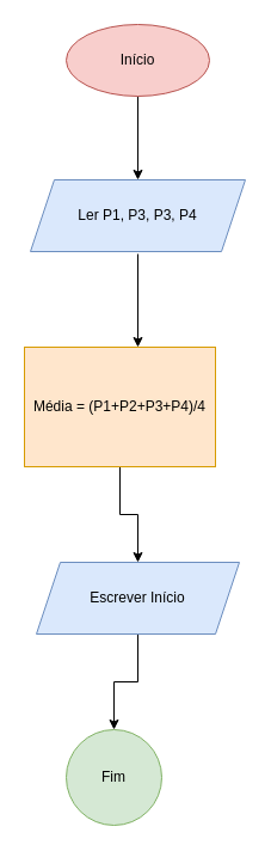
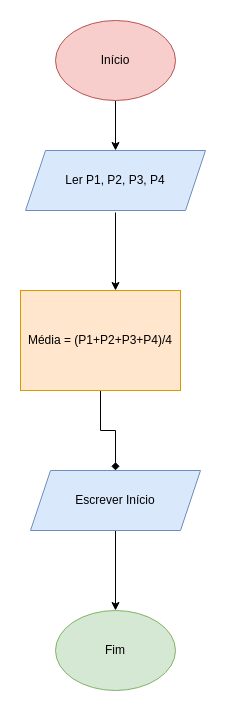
  <mxCell id="0" />
  <mxCell id="1" parent="0" />
  <mxCell id="2" style="edgeStyle=orthogonalEdgeStyle;rounded=0;orthogonalLoop=1;jettySize=auto;html=1;" edge="1" parent="1" source="3" target="5"><mxGeometry relative="1" as="geometry" /></mxCell>
- <mxCell id="3" value="Início" style="ellipse;whiteSpace=wrap;html=1;fillColor=#f8cecc;strokeColor=#b85450;" vertex="1" parent="1"><mxGeometry x="55" y="20" width="120" height="60" as="geometry" /></mxCell>
+ <mxCell id="3" value="Início" style="ellipse;whiteSpace=wrap;html=1;fillColor=#f8cecc;strokeColor=#b85450;" vertex="1" parent="1"><mxGeometry x="55" y="20" width="120" height="80" as="geometry" /></mxCell>
  <mxCell id="4" value="" style="edgeStyle=orthogonalEdgeStyle;rounded=0;orthogonalLoop=1;jettySize=auto;html=1;" edge="1" parent="1" target="7"><mxGeometry relative="1" as="geometry"><mxPoint x="115" y="212" as="sourcePoint" /><Array as="points"><mxPoint x="115" y="212" /></Array></mxGeometry></mxCell>
- <mxCell id="5" value="Ler P1, P3, P3, P4" style="shape=parallelogram;perimeter=parallelogramPerimeter;whiteSpace=wrap;html=1;fixedSize=1;fillColor=#dae8fc;strokeColor=#6c8ebf;" vertex="1" parent="1"><mxGeometry x="25" y="150" width="180" height="60" as="geometry" /></mxCell>
- <mxCell id="6" value="" style="edgeStyle=orthogonalEdgeStyle;rounded=0;orthogonalLoop=1;jettySize=auto;html=1;" edge="1" parent="1" source="7" target="9"><mxGeometry relative="1" as="geometry" /></mxCell>
+ <mxCell id="5" value="Ler P1, P2, P3, P4" style="shape=parallelogram;perimeter=parallelogramPerimeter;whiteSpace=wrap;html=1;fixedSize=1;fillColor=#dae8fc;strokeColor=#6c8ebf;" vertex="1" parent="1"><mxGeometry x="25" y="150" width="180" height="60" as="geometry" /></mxCell>
+ <mxCell id="6" value="" style="edgeStyle=orthogonalEdgeStyle;rounded=0;orthogonalLoop=1;jettySize=auto;html=1;endArrow=diamond;" edge="1" parent="1" source="7" target="9"><mxGeometry relative="1" as="geometry" /></mxCell>
  <mxCell id="7" value="Média = (P1+P2+P3+P4)/4" style="whiteSpace=wrap;html=1;fillColor=#ffe6cc;strokeColor=#d79b00;" vertex="1" parent="1"><mxGeometry x="20" y="290" width="160" height="100" as="geometry" /></mxCell>
  <mxCell id="8" value="" style="edgeStyle=orthogonalEdgeStyle;rounded=0;orthogonalLoop=1;jettySize=auto;html=1;" edge="1" parent="1" source="9" target="10"><mxGeometry relative="1" as="geometry" /></mxCell>
  <mxCell id="9" value="Escrever Início" style="shape=parallelogram;perimeter=parallelogramPerimeter;whiteSpace=wrap;html=1;fixedSize=1;fillColor=#dae8fc;strokeColor=#6c8ebf;" vertex="1" parent="1"><mxGeometry x="30" y="470" width="170" height="60" as="geometry" /></mxCell>
- <mxCell id="10" value="Fim" style="ellipse;whiteSpace=wrap;html=1;fillColor=#d5e8d4;strokeColor=#82b366;" vertex="1" parent="1"><mxGeometry x="55" y="610" width="80" height="80" as="geometry" /></mxCell>
+ <mxCell id="10" value="Fim" style="ellipse;whiteSpace=wrap;html=1;fillColor=#d5e8d4;strokeColor=#82b366;" vertex="1" parent="1"><mxGeometry x="55" y="610" width="120" height="80" as="geometry" /></mxCell>
